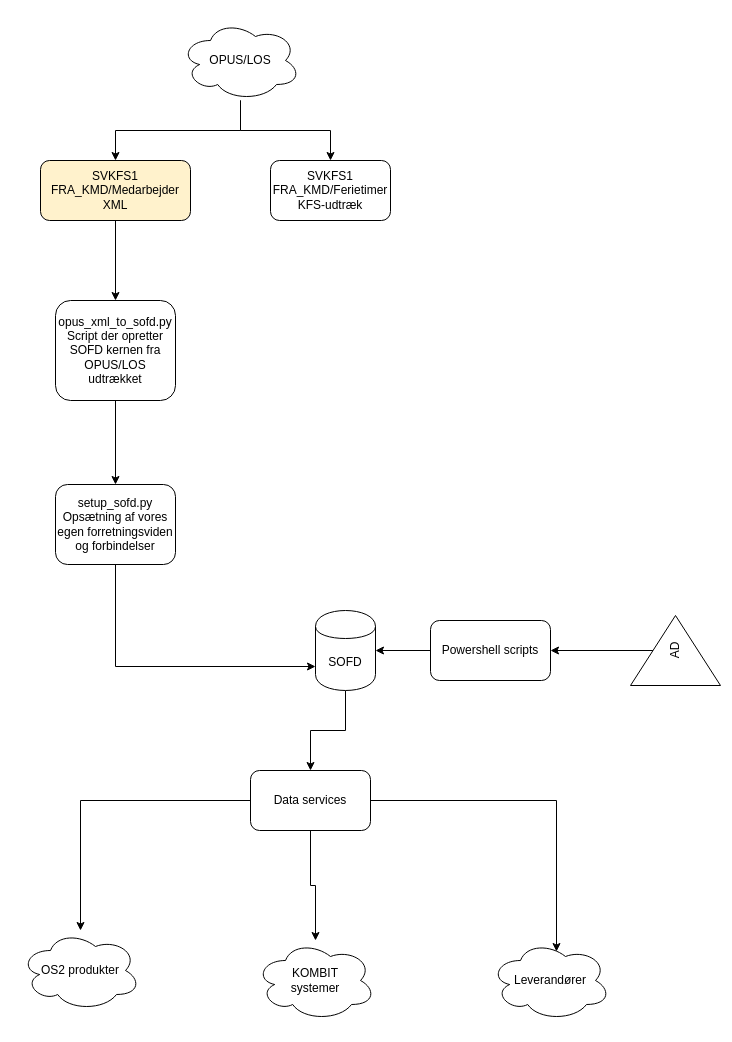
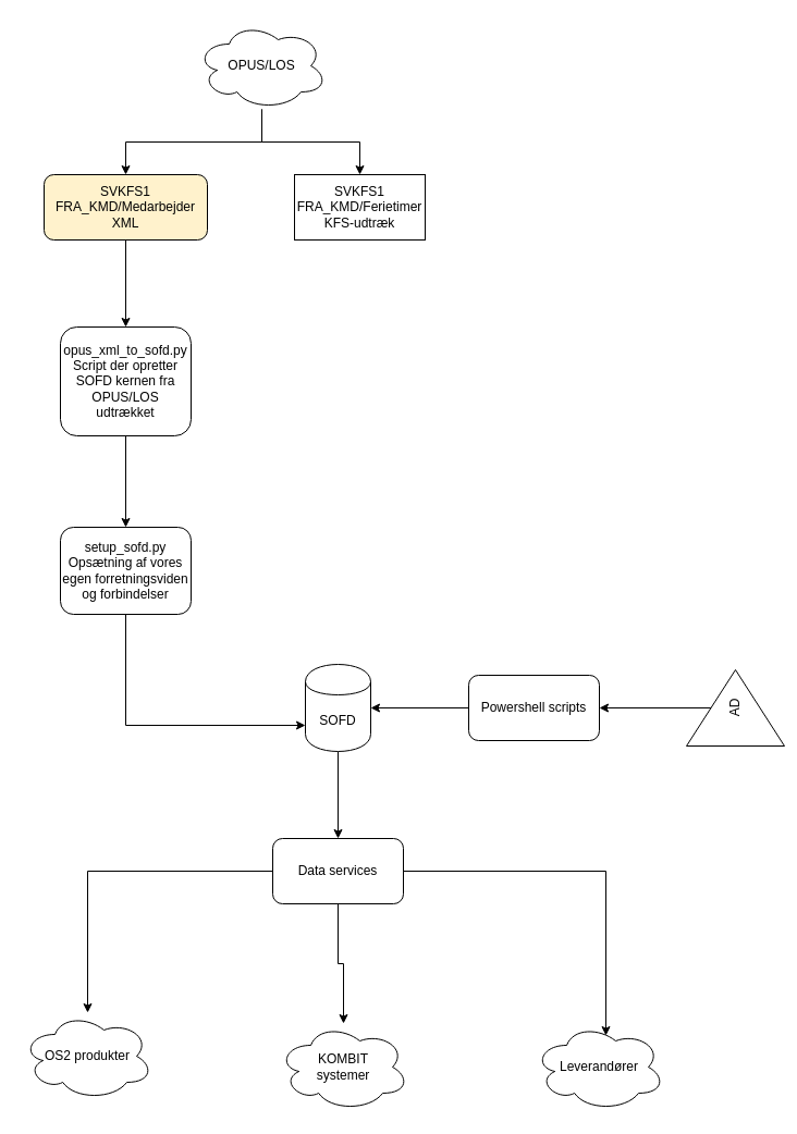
  <mxCell id="0" />
  <mxCell id="1" parent="0" />
  <mxCell id="2" style="edgeStyle=orthogonalEdgeStyle;rounded=0;orthogonalLoop=1;jettySize=auto;html=1;entryX=0.5;entryY=0;entryDx=0;entryDy=0;" edge="1" parent="1" source="4" target="6"><mxGeometry relative="1" as="geometry" /></mxCell>
  <mxCell id="3" style="edgeStyle=orthogonalEdgeStyle;rounded=0;orthogonalLoop=1;jettySize=auto;html=1;" edge="1" parent="1" source="4" target="7"><mxGeometry relative="1" as="geometry" /></mxCell>
  <mxCell id="4" value="OPUS/LOS" style="ellipse;shape=cloud;whiteSpace=wrap;html=1;" vertex="1" parent="1"><mxGeometry x="180" y="20" width="120" height="80" as="geometry" /></mxCell>
  <mxCell id="5" style="edgeStyle=orthogonalEdgeStyle;rounded=0;orthogonalLoop=1;jettySize=auto;html=1;" edge="1" parent="1" source="6" target="11"><mxGeometry relative="1" as="geometry" /></mxCell>
  <mxCell id="6" value="&lt;div&gt;SVKFS1&lt;/div&gt;&lt;div&gt;FRA_KMD/Medarbejder&lt;br&gt;XML&lt;br&gt;&lt;/div&gt;" style="rounded=1;whiteSpace=wrap;html=1;fillColor=#fff2cc;" vertex="1" parent="1"><mxGeometry x="40" y="160" width="150" height="60" as="geometry" /></mxCell>
- <mxCell id="7" value="&lt;div&gt;SVKFS1&lt;/div&gt;&lt;div&gt;FRA_KMD/Ferietimer&lt;/div&gt;&lt;div&gt;KFS-udtræk&lt;br&gt;&lt;/div&gt;" style="rounded=1;whiteSpace=wrap;html=1;" vertex="1" parent="1"><mxGeometry x="270" y="160" width="120" height="60" as="geometry" /></mxCell>
+ <mxCell id="7" value="&lt;div&gt;SVKFS1&lt;/div&gt;&lt;div&gt;FRA_KMD/Ferietimer&lt;/div&gt;&lt;div&gt;KFS-udtræk&lt;br&gt;&lt;/div&gt;" style="whiteSpace=wrap;html=1;rounded=0;" vertex="1" parent="1"><mxGeometry x="270" y="160" width="120" height="60" as="geometry" /></mxCell>
  <mxCell id="8" style="edgeStyle=orthogonalEdgeStyle;rounded=0;orthogonalLoop=1;jettySize=auto;html=1;" edge="1" parent="1" source="9" target="21"><mxGeometry relative="1" as="geometry" /></mxCell>
- <mxCell id="9" value="SOFD" style="shape=cylinder;whiteSpace=wrap;html=1;boundedLbl=1;backgroundOutline=1;" vertex="1" parent="1"><mxGeometry x="315" y="610" width="60" height="80" as="geometry" /></mxCell>
+ <mxCell id="9" value="SOFD" style="shape=cylinder;whiteSpace=wrap;html=1;boundedLbl=1;backgroundOutline=1;" vertex="1" parent="1"><mxGeometry x="280" y="610" width="60" height="80" as="geometry" /></mxCell>
  <mxCell id="10" style="edgeStyle=orthogonalEdgeStyle;rounded=0;orthogonalLoop=1;jettySize=auto;html=1;" edge="1" parent="1" source="11" target="13"><mxGeometry relative="1" as="geometry" /></mxCell>
  <mxCell id="11" value="&lt;div&gt;opus_xml_to_sofd.py&lt;/div&gt;&lt;div&gt;Script der opretter SOFD kernen fra OPUS/LOS udtrækket&lt;br&gt;&lt;/div&gt;" style="rounded=1;whiteSpace=wrap;html=1;" vertex="1" parent="1"><mxGeometry x="55" y="300" width="120" height="100" as="geometry" /></mxCell>
  <mxCell id="12" style="edgeStyle=orthogonalEdgeStyle;rounded=0;orthogonalLoop=1;jettySize=auto;html=1;entryX=0;entryY=0.7;entryDx=0;entryDy=0;" edge="1" parent="1" source="13" target="9"><mxGeometry relative="1" as="geometry"><Array as="points"><mxPoint x="115" y="666" /></Array></mxGeometry></mxCell>
  <mxCell id="13" value="&lt;div&gt;setup_sofd.py&lt;/div&gt;&lt;div&gt;Opsætning af vores egen forretningsviden og forbindelser&lt;br&gt;&lt;/div&gt;" style="rounded=1;whiteSpace=wrap;html=1;" vertex="1" parent="1"><mxGeometry x="55" y="484" width="120" height="80" as="geometry" /></mxCell>
  <mxCell id="14" style="edgeStyle=orthogonalEdgeStyle;rounded=0;orthogonalLoop=1;jettySize=auto;html=1;" edge="1" parent="1" source="15" target="17"><mxGeometry relative="1" as="geometry" /></mxCell>
  <mxCell id="15" value="AD" style="triangle;whiteSpace=wrap;html=1;rotation=-90;" vertex="1" parent="1"><mxGeometry x="640" y="605" width="70" height="90" as="geometry" /></mxCell>
  <mxCell id="16" style="edgeStyle=orthogonalEdgeStyle;rounded=0;orthogonalLoop=1;jettySize=auto;html=1;" edge="1" parent="1" source="17" target="9"><mxGeometry relative="1" as="geometry" /></mxCell>
  <mxCell id="17" value="Powershell scripts" style="rounded=1;whiteSpace=wrap;html=1;" vertex="1" parent="1"><mxGeometry x="430" y="620" width="120" height="60" as="geometry" /></mxCell>
  <mxCell id="18" style="edgeStyle=orthogonalEdgeStyle;rounded=0;orthogonalLoop=1;jettySize=auto;html=1;" edge="1" parent="1" source="21" target="23"><mxGeometry relative="1" as="geometry" /></mxCell>
  <mxCell id="19" style="edgeStyle=orthogonalEdgeStyle;rounded=0;orthogonalLoop=1;jettySize=auto;html=1;" edge="1" parent="1" source="21" target="22"><mxGeometry relative="1" as="geometry" /></mxCell>
  <mxCell id="20" style="edgeStyle=orthogonalEdgeStyle;rounded=0;orthogonalLoop=1;jettySize=auto;html=1;entryX=0.55;entryY=0.138;entryDx=0;entryDy=0;entryPerimeter=0;" edge="1" parent="1" source="21" target="24"><mxGeometry relative="1" as="geometry" /></mxCell>
  <mxCell id="21" value="Data services" style="rounded=1;whiteSpace=wrap;html=1;" vertex="1" parent="1"><mxGeometry x="250" y="770" width="120" height="60" as="geometry" /></mxCell>
  <mxCell id="22" value="OS2 produkter" style="ellipse;shape=cloud;whiteSpace=wrap;html=1;" vertex="1" parent="1"><mxGeometry x="20" y="930" width="120" height="80" as="geometry" /></mxCell>
  <mxCell id="23" value="&lt;div&gt;KOMBIT&lt;/div&gt;&lt;div&gt;systemer&lt;/div&gt;" style="ellipse;shape=cloud;whiteSpace=wrap;html=1;" vertex="1" parent="1"><mxGeometry x="255" y="940" width="120" height="80" as="geometry" /></mxCell>
  <mxCell id="24" value="Leverandører" style="ellipse;shape=cloud;whiteSpace=wrap;html=1;" vertex="1" parent="1"><mxGeometry x="490" y="940" width="120" height="80" as="geometry" /></mxCell>
